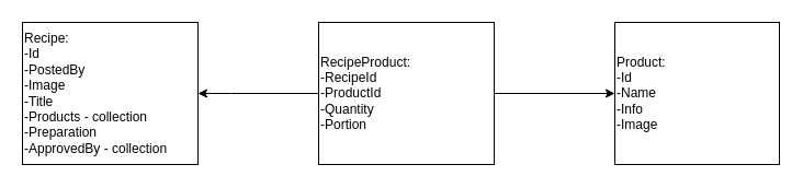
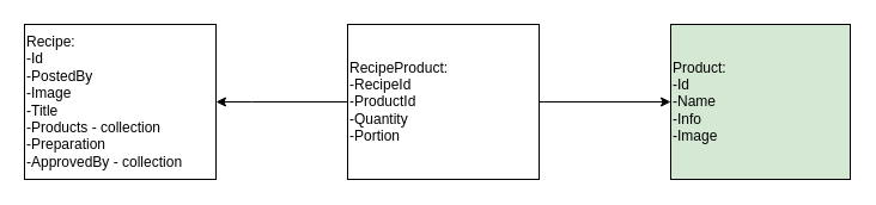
  <mxCell id="0" />
  <mxCell id="1" parent="0" />
  <mxCell id="2" value="&lt;div&gt;Recipe:&lt;/div&gt;&lt;div&gt;-Id&lt;/div&gt;&lt;div&gt;-PostedBy&lt;/div&gt;&lt;div&gt;-Image&lt;/div&gt;&lt;div&gt;-Title&lt;/div&gt;&lt;div&gt;-Products - collection&lt;/div&gt;&lt;div&gt;-Preparation&lt;/div&gt;&lt;div&gt;-ApprovedBy - collection&lt;/div&gt;" style="rounded=0;whiteSpace=wrap;html=1;align=left;" vertex="1" parent="1"><mxGeometry x="20" y="20" width="160" height="130" as="geometry" /></mxCell>
- <mxCell id="3" value="Product:&lt;div&gt;-Id&lt;/div&gt;&lt;div&gt;-Name&lt;/div&gt;&lt;div&gt;-Info&lt;/div&gt;&lt;div&gt;-Image&lt;/div&gt;" style="rounded=0;whiteSpace=wrap;html=1;align=left;" vertex="1" parent="1"><mxGeometry x="560" y="20" width="150" height="130" as="geometry" /></mxCell>
+ <mxCell id="3" value="Product:&lt;div&gt;-Id&lt;/div&gt;&lt;div&gt;-Name&lt;/div&gt;&lt;div&gt;-Info&lt;/div&gt;&lt;div&gt;-Image&lt;/div&gt;" style="rounded=0;whiteSpace=wrap;html=1;align=left;fillColor=#d5e8d4;" vertex="1" parent="1"><mxGeometry x="560" y="20" width="150" height="130" as="geometry" /></mxCell>
  <mxCell id="4" value="" style="edgeStyle=orthogonalEdgeStyle;rounded=0;orthogonalLoop=1;jettySize=auto;html=1;" edge="1" parent="1" source="6" target="2"><mxGeometry relative="1" as="geometry"><Array as="points"><mxPoint x="210" y="85" /><mxPoint x="210" y="85" /></Array></mxGeometry></mxCell>
  <mxCell id="5" value="" style="edgeStyle=orthogonalEdgeStyle;rounded=0;orthogonalLoop=1;jettySize=auto;html=1;" edge="1" parent="1" source="6" target="3"><mxGeometry relative="1" as="geometry" /></mxCell>
  <mxCell id="6" value="RecipeProduct:&lt;div&gt;-RecipeId&lt;/div&gt;&lt;div&gt;-ProductId&lt;/div&gt;&lt;div&gt;-Quantity&lt;/div&gt;&lt;div&gt;-Portion&lt;/div&gt;" style="rounded=0;whiteSpace=wrap;html=1;align=left;" vertex="1" parent="1"><mxGeometry x="290" y="20" width="160" height="130" as="geometry" /></mxCell>
